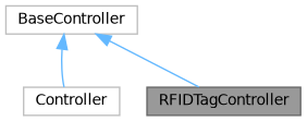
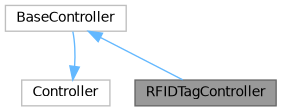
  digraph {
    node [color=grey75 fillcolor=white fontname=Helvetica fontsize=10 shape=box style=filled]
    edge [color=steelblue1 dir=back fontname=Helvetica fontsize=10 labelfontname=Helvetica labelfontsize=10 style=solid]
    n1 [color=gray40 fillcolor=grey60 fontcolor=black height=0.2 label=RFIDTagController width=0.4]
    n2 [height=0.2 label=Controller width=0.4]
    n3 [height=0.2 label=BaseController width=0.4]
    n3 -> n1
-   n3 -> n2
+   n2 -> n3
  }
